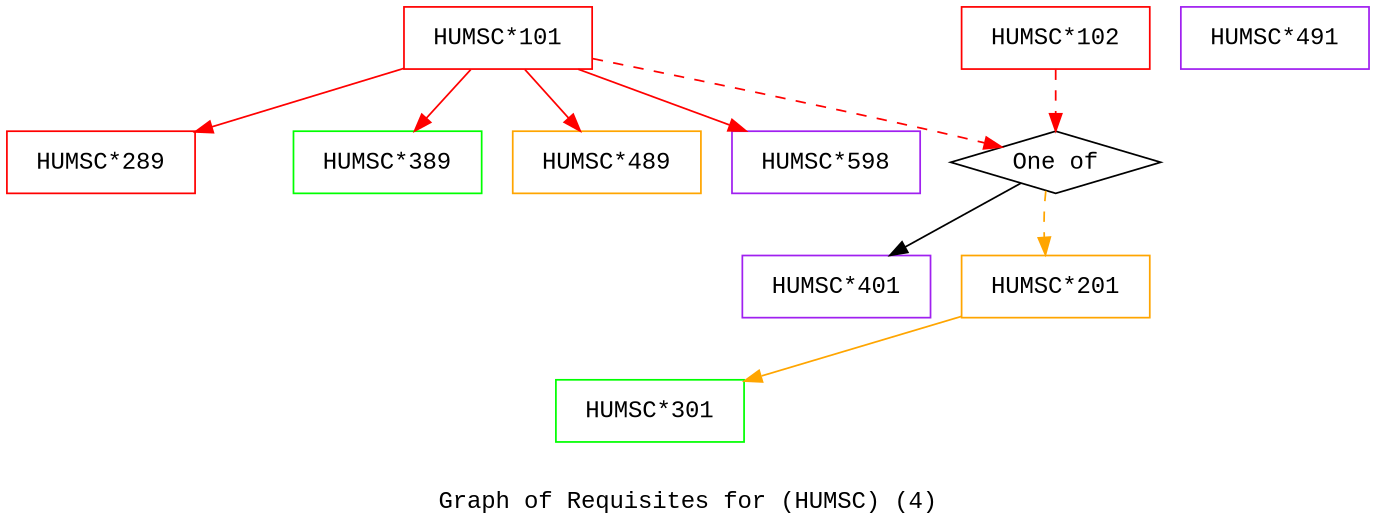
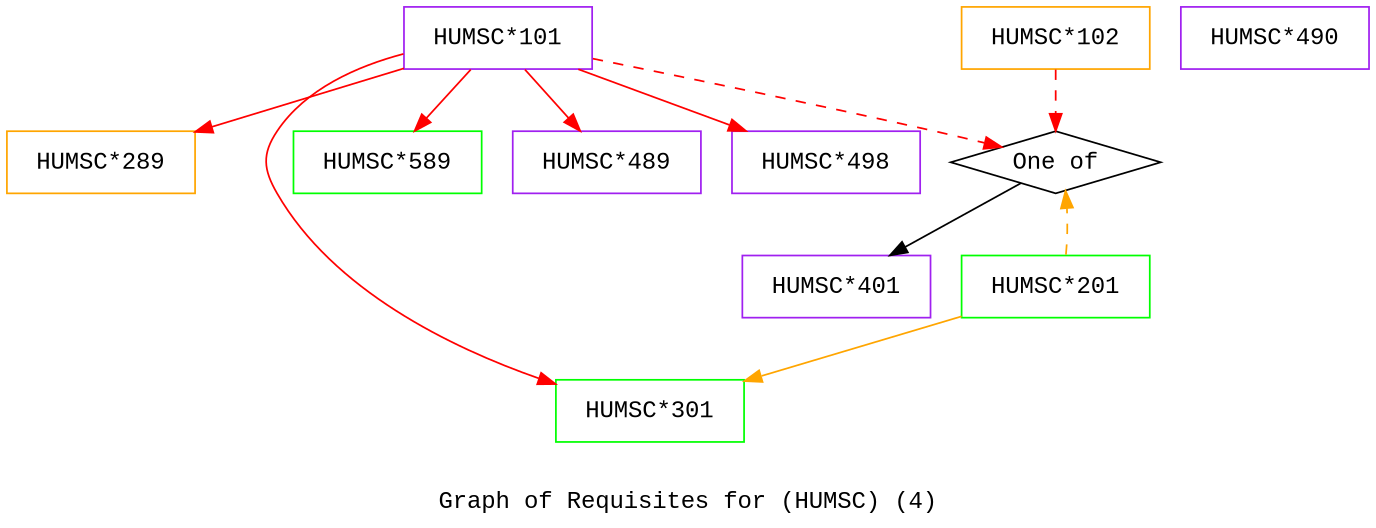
  strict digraph {
    fontname="Liberation Mono"
    label="Graph of Requisites for (HUMSC) (4)"
    node [color=purple fontname="Liberation Mono" shape=box]
    edge [color=red fontname="Liberation Mono"]
-   "HUMSC*101" [color=red height=0.5 width=1.5139]
-   "HUMSC*289" [color=red height=0.5 width=1.5139]
+   "HUMSC*101" [height=0.5 width=1.5139]
+   "HUMSC*289" [color=orange height=0.5 width=1.5139]
    "HUMSC*301" [color=green height=0.5 width=1.5139]
-   "HUMSC*389" [color=green height=0.5 width=1.5139]
+   "HUMSC*389" [color=green height=0.5 width=1.5139 label="HUMSC*589"]
    n5 [height=0.5 label="One of" shape=diamond width=1.6085 color=""]
-   "HUMSC*489" [color=orange height=0.5 width=1.5139]
-   "HUMSC*498" [height=0.5 width=1.5139 label="HUMSC*598"]
+   "HUMSC*489" [height=0.5 width=1.5139]
+   "HUMSC*498" [height=0.5 width=1.5139]
    "HUMSC*401" [height=0.5 width=1.5139]
-   "HUMSC*102" [color=red height=0.5 width=1.5139]
-   "HUMSC*201" [color=orange height=0.5 width=1.5139]
-   "HUMSC*490" [height=0.5 width=1.5139 label="HUMSC*491"]
+   "HUMSC*102" [color=orange height=0.5 width=1.5139]
+   "HUMSC*201" [color=green height=0.5 width=1.5139]
+   "HUMSC*490" [height=0.5 width=1.5139]
    "HUMSC*101" -> "HUMSC*289"
+   "HUMSC*101" -> "HUMSC*301"
    "HUMSC*101" -> "HUMSC*389"
    "HUMSC*101" -> n5 [style=dashed]
    "HUMSC*101" -> "HUMSC*489"
    "HUMSC*101" -> "HUMSC*498"
    n5 -> "HUMSC*401" [color=""]
    "HUMSC*102" -> n5 [style=dashed]
    "HUMSC*201" -> "HUMSC*301" [color=orange]
-   n5 -> "HUMSC*201" [color=orange style=dashed]
+   "HUMSC*201" -> n5 [color=orange style=dashed]
  }
